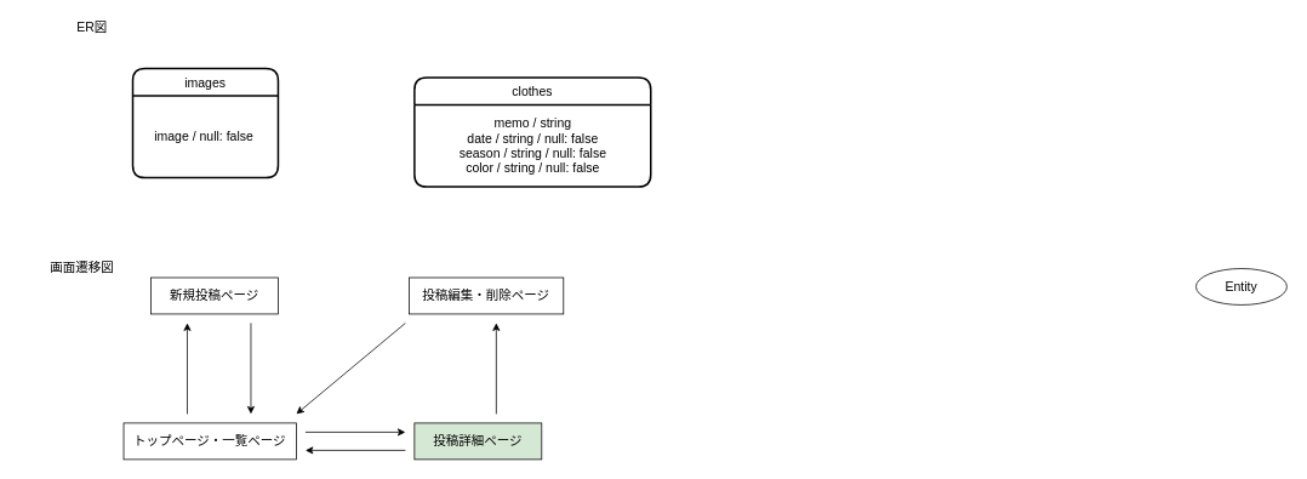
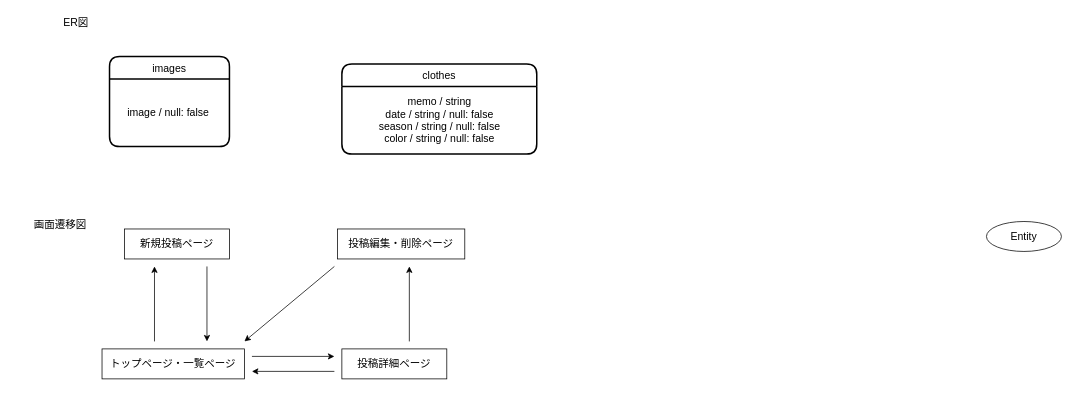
  <mxCell id="0" />
  <mxCell id="1" parent="0" />
  <mxCell id="2" value="clothes" style="swimlane;childLayout=stackLayout;horizontal=1;startSize=30;horizontalStack=0;rounded=1;fontSize=14;fontStyle=0;strokeWidth=2;resizeParent=0;resizeLast=1;shadow=0;dashed=0;align=center;" vertex="1" parent="1"><mxGeometry x="455" y="85" width="260" height="120" as="geometry" /></mxCell>
  <mxCell id="3" value="memo / string&lt;br&gt;date / string / null: false&lt;br&gt;season / string / null: false&lt;br&gt;color / string / null: false&lt;br&gt;" style="text;html=1;align=center;verticalAlign=middle;resizable=0;points=[];autosize=1;strokeColor=none;fillColor=none;fontSize=14;" vertex="1" parent="2"><mxGeometry y="30" width="260" height="90" as="geometry" /></mxCell>
  <mxCell id="4" value="images" style="swimlane;childLayout=stackLayout;horizontal=1;startSize=30;horizontalStack=0;rounded=1;fontSize=14;fontStyle=0;strokeWidth=2;resizeParent=0;resizeLast=1;shadow=0;dashed=0;align=center;" vertex="1" parent="1"><mxGeometry x="145" y="75" width="160" height="120" as="geometry" /></mxCell>
  <mxCell id="5" value="&lt;font style=&quot;font-size: 14px&quot;&gt;image / null: false&amp;nbsp;&lt;/font&gt;" style="text;html=1;align=center;verticalAlign=middle;resizable=0;points=[];autosize=1;strokeColor=none;fillColor=none;" vertex="1" parent="4"><mxGeometry y="30" width="160" height="90" as="geometry" /></mxCell>
  <mxCell id="6" value="新規投稿ページ" style="whiteSpace=wrap;html=1;align=center;fontSize=14;" vertex="1" parent="1"><mxGeometry x="165" y="305" width="140" height="40" as="geometry" /></mxCell>
  <mxCell id="7" value="Entity" style="ellipse;whiteSpace=wrap;html=1;align=center;fontSize=14;" vertex="1" parent="1"><mxGeometry x="1315" y="295" width="100" height="40" as="geometry" /></mxCell>
  <mxCell id="8" value="ER図" style="text;html=1;align=center;verticalAlign=middle;resizable=0;points=[];autosize=1;strokeColor=none;fillColor=none;fontSize=14;" vertex="1" parent="1"><mxGeometry x="75" y="20" width="50" height="20" as="geometry" /></mxCell>
- <mxCell id="9" value="&lt;br&gt;　　画面遷移図" style="text;html=1;align=center;verticalAlign=middle;resizable=0;points=[];autosize=1;strokeColor=none;fillColor=none;fontSize=14;" vertex="1" parent="1"><mxGeometry x="20" y="265" width="110" height="40" as="geometry" /></mxCell>
+ <mxCell id="9" value="&lt;br&gt;　　画面遷移図" style="text;html=1;align=center;verticalAlign=middle;resizable=0;points=[];autosize=1;strokeColor=none;fillColor=none;fontSize=14;" vertex="1" parent="1"><mxGeometry x="10" y="270" width="110" height="40" as="geometry" /></mxCell>
  <mxCell id="10" value="投稿編集・削除ページ" style="whiteSpace=wrap;html=1;align=center;fontSize=14;" vertex="1" parent="1"><mxGeometry x="449" y="305" width="170" height="40" as="geometry" /></mxCell>
  <mxCell id="11" value="トップページ・一覧ページ" style="whiteSpace=wrap;html=1;align=center;fontSize=14;" vertex="1" parent="1"><mxGeometry x="135" y="465" width="190" height="40" as="geometry" /></mxCell>
- <mxCell id="12" value="投稿詳細ページ" style="whiteSpace=wrap;html=1;align=center;fontSize=14;fillColor=#d5e8d4;" vertex="1" parent="1"><mxGeometry x="455" y="465" width="140" height="40" as="geometry" /></mxCell>
+ <mxCell id="12" value="投稿詳細ページ" style="whiteSpace=wrap;html=1;align=center;fontSize=14;" vertex="1" parent="1"><mxGeometry x="455" y="465" width="140" height="40" as="geometry" /></mxCell>
  <mxCell id="13" value="" style="endArrow=classic;html=1;fontSize=14;" edge="1" parent="1"><mxGeometry width="50" height="50" relative="1" as="geometry"><mxPoint x="335" y="475" as="sourcePoint" /><mxPoint x="445" y="475" as="targetPoint" /></mxGeometry></mxCell>
  <mxCell id="14" value="" style="endArrow=classic;html=1;fontSize=14;" edge="1" parent="1"><mxGeometry width="50" height="50" relative="1" as="geometry"><mxPoint x="445" y="495" as="sourcePoint" /><mxPoint x="335" y="495" as="targetPoint" /></mxGeometry></mxCell>
  <mxCell id="15" value="" style="endArrow=classic;html=1;fontSize=14;" edge="1" parent="1"><mxGeometry width="50" height="50" relative="1" as="geometry"><mxPoint x="205" y="455" as="sourcePoint" /><mxPoint x="205" y="355" as="targetPoint" /></mxGeometry></mxCell>
  <mxCell id="16" value="" style="endArrow=classic;html=1;fontSize=14;" edge="1" parent="1"><mxGeometry width="50" height="50" relative="1" as="geometry"><mxPoint x="275" y="355" as="sourcePoint" /><mxPoint x="275" y="455" as="targetPoint" /></mxGeometry></mxCell>
  <mxCell id="17" value="" style="endArrow=classic;html=1;fontSize=14;" edge="1" parent="1"><mxGeometry width="50" height="50" relative="1" as="geometry"><mxPoint x="545" y="455" as="sourcePoint" /><mxPoint x="545" y="355" as="targetPoint" /></mxGeometry></mxCell>
  <mxCell id="18" value="" style="endArrow=classic;html=1;fontSize=14;" edge="1" parent="1"><mxGeometry width="50" height="50" relative="1" as="geometry"><mxPoint x="445" y="355" as="sourcePoint" /><mxPoint x="325" y="455" as="targetPoint" /></mxGeometry></mxCell>
